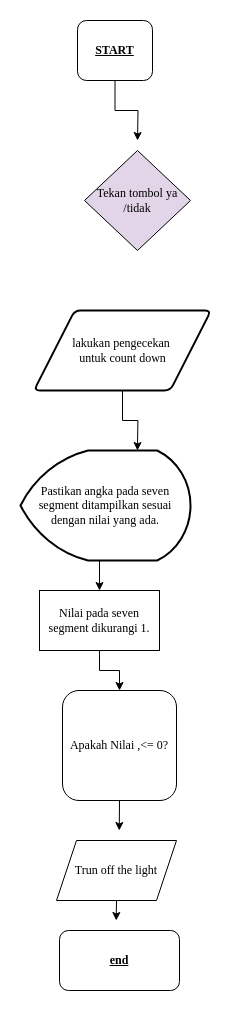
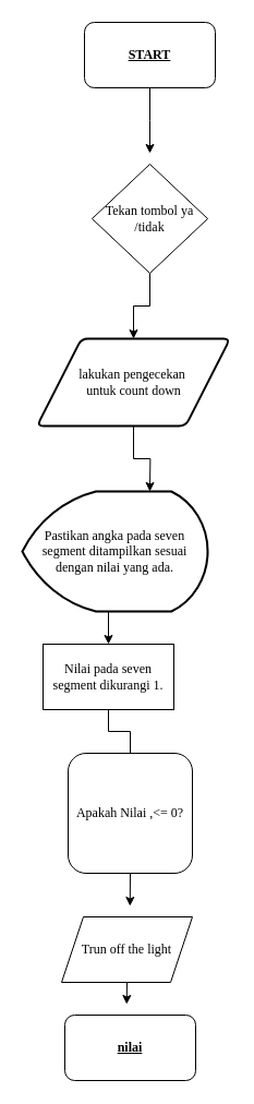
  <mxCell id="0" />
  <mxCell id="1" parent="0" />
  <mxCell id="2" style="edgeStyle=orthogonalEdgeStyle;rounded=0;orthogonalLoop=1;jettySize=auto;html=1;exitX=0.5;exitY=1;exitDx=0;exitDy=0;" edge="1" parent="1" source="3"><mxGeometry relative="1" as="geometry"><mxPoint x="137" y="140" as="targetPoint" /></mxGeometry></mxCell>
- <mxCell id="3" value="&lt;b&gt;&lt;font face=&quot;Times New Roman&quot;&gt;START&lt;/font&gt;&lt;/b&gt;" style="rounded=1;whiteSpace=wrap;html=1;fontStyle=4;fontFamily=Verdana;" vertex="1" parent="1"><mxGeometry x="77" y="20" width="75" height="60" as="geometry" /></mxCell>
+ <mxCell id="3" value="&lt;b&gt;&lt;font face=&quot;Times New Roman&quot;&gt;START&lt;/font&gt;&lt;/b&gt;" style="rounded=1;whiteSpace=wrap;html=1;fontStyle=4;fontFamily=Verdana;" vertex="1" parent="1"><mxGeometry x="77" y="20" width="120" height="60" as="geometry" /></mxCell>
  <mxCell id="4" style="edgeStyle=orthogonalEdgeStyle;rounded=0;orthogonalLoop=1;jettySize=auto;html=1;exitX=0.5;exitY=1;exitDx=0;exitDy=0;" edge="1" parent="1" source="5"><mxGeometry relative="1" as="geometry"><mxPoint x="118.758" y="830" as="targetPoint" /></mxGeometry></mxCell>
  <mxCell id="5" value="&lt;font face=&quot;Times New Roman&quot;&gt;Apakah Nilai ,&amp;lt;= 0?&lt;/font&gt;" style="whiteSpace=wrap;html=1;rounded=1;" vertex="1" parent="1"><mxGeometry x="62" y="690" width="114" height="110" as="geometry" /></mxCell>
- <mxCell id="6" style="edgeStyle=orthogonalEdgeStyle;rounded=0;orthogonalLoop=1;jettySize=auto;html=1;exitX=0.5;exitY=1;exitDx=0;exitDy=0;entryX=0.5;entryY=0;entryDx=0;entryDy=0;" edge="1" parent="1" source="7" target="5"><mxGeometry relative="1" as="geometry" /></mxCell>
+ <mxCell id="6" style="edgeStyle=orthogonalEdgeStyle;rounded=0;orthogonalLoop=1;jettySize=auto;html=1;exitX=0.5;exitY=1;exitDx=0;exitDy=0;entryX=0.5;entryY=0;entryDx=0;entryDy=0;endArrow=none;" edge="1" parent="1" source="7" target="5"><mxGeometry relative="1" as="geometry" /></mxCell>
  <mxCell id="7" value="&lt;font face=&quot;Times New Roman&quot;&gt;Nilai pada seven segment dikurangi 1.&lt;/font&gt;" style="rounded=0;whiteSpace=wrap;html=1;" vertex="1" parent="1"><mxGeometry x="39" y="590" width="120" height="60" as="geometry" /></mxCell>
- <mxCell id="8" value="&lt;b&gt;&lt;font face=&quot;Times New Roman&quot;&gt;end&lt;/font&gt;&lt;/b&gt;" style="rounded=1;whiteSpace=wrap;html=1;fontStyle=4;fontFamily=Verdana;" vertex="1" parent="1"><mxGeometry x="59" y="930" width="120" height="60" as="geometry" /></mxCell>
+ <mxCell id="8" value="&lt;b&gt;&lt;font face=&quot;Times New Roman&quot;&gt;nilai&lt;/font&gt;&lt;/b&gt;" style="rounded=1;whiteSpace=wrap;html=1;fontStyle=4;fontFamily=Verdana;" vertex="1" parent="1"><mxGeometry x="59" y="930" width="120" height="60" as="geometry" /></mxCell>
  <mxCell id="9" style="edgeStyle=orthogonalEdgeStyle;rounded=0;orthogonalLoop=1;jettySize=auto;html=1;exitX=0.5;exitY=1;exitDx=0;exitDy=0;exitPerimeter=0;entryX=0.5;entryY=0;entryDx=0;entryDy=0;" edge="1" parent="1" source="10" target="7"><mxGeometry relative="1" as="geometry" /></mxCell>
  <mxCell id="10" value="&lt;font face=&quot;Times New Roman&quot;&gt;Pastikan angka pada seven segment ditampilkan sesuai dengan nilai yang ada.&lt;/font&gt;" style="strokeWidth=2;html=1;shape=mxgraph.flowchart.display;whiteSpace=wrap;" vertex="1" parent="1"><mxGeometry x="20" y="450" width="170" height="110" as="geometry" /></mxCell>
- <mxCell id="12" value="&lt;font face=&quot;Times New Roman&quot;&gt;Tekan tombol ya&lt;/font&gt;&lt;div&gt;&lt;font face=&quot;uAmAoaMBCqUo8m1kP6wt&quot;&gt;/tidak&lt;/font&gt;&lt;/div&gt;" style="rhombus;whiteSpace=wrap;html=1;fillColor=#e1d5e7;" vertex="1" parent="1"><mxGeometry x="84" y="150" width="106" height="100" as="geometry" /></mxCell>
+ <mxCell id="11" style="edgeStyle=orthogonalEdgeStyle;rounded=0;orthogonalLoop=1;jettySize=auto;html=1;exitX=0.5;exitY=1;exitDx=0;exitDy=0;entryX=0.5;entryY=0;entryDx=0;entryDy=0;" edge="1" parent="1" source="12" target="14"><mxGeometry relative="1" as="geometry" /></mxCell>
+ <mxCell id="12" value="&lt;font face=&quot;Times New Roman&quot;&gt;Tekan tombol ya&lt;/font&gt;&lt;div&gt;&lt;font face=&quot;uAmAoaMBCqUo8m1kP6wt&quot;&gt;/tidak&lt;/font&gt;&lt;/div&gt;" style="rhombus;whiteSpace=wrap;html=1;" vertex="1" parent="1"><mxGeometry x="84" y="150" width="106" height="100" as="geometry" /></mxCell>
  <mxCell id="13" style="edgeStyle=orthogonalEdgeStyle;rounded=0;orthogonalLoop=1;jettySize=auto;html=1;exitX=0.5;exitY=1;exitDx=0;exitDy=0;" edge="1" parent="1" source="14"><mxGeometry relative="1" as="geometry"><mxPoint x="136.941" y="450" as="targetPoint" /></mxGeometry></mxCell>
  <mxCell id="14" value="&lt;font face=&quot;Times New Roman&quot;&gt;lakukan pengecekan&amp;nbsp;&lt;/font&gt;&lt;div&gt;&lt;font face=&quot;iABK-Hg3FsWkuqPw9VME&quot;&gt;untuk count down&lt;/font&gt;&lt;/div&gt;" style="shape=parallelogram;html=1;strokeWidth=2;perimeter=parallelogramPerimeter;whiteSpace=wrap;rounded=1;arcSize=12;size=0.23;" vertex="1" parent="1"><mxGeometry x="33.5" y="310" width="177" height="80" as="geometry" /></mxCell>
  <mxCell id="15" style="edgeStyle=orthogonalEdgeStyle;rounded=0;orthogonalLoop=1;jettySize=auto;html=1;exitX=0.5;exitY=1;exitDx=0;exitDy=0;" edge="1" parent="1" source="16"><mxGeometry relative="1" as="geometry"><mxPoint x="115.727" y="920" as="targetPoint" /></mxGeometry></mxCell>
  <mxCell id="16" value="&lt;font face=&quot;Times New Roman&quot;&gt;Trun off the light&lt;/font&gt;" style="shape=parallelogram;perimeter=parallelogramPerimeter;whiteSpace=wrap;html=1;fixedSize=1;" vertex="1" parent="1"><mxGeometry x="56" y="840" width="120" height="60" as="geometry" /></mxCell>
